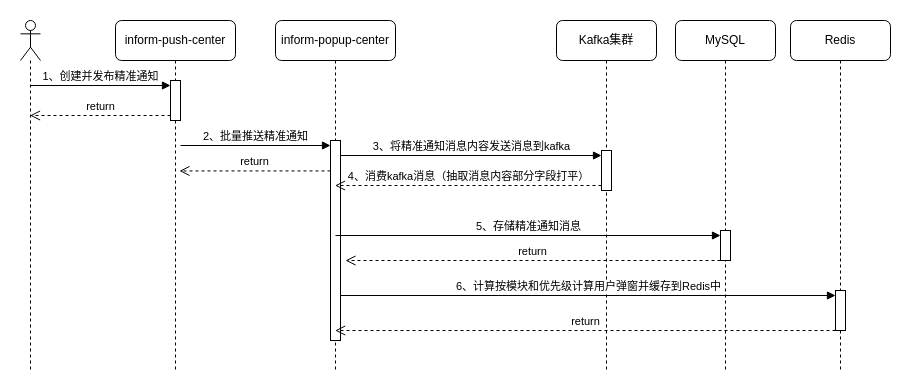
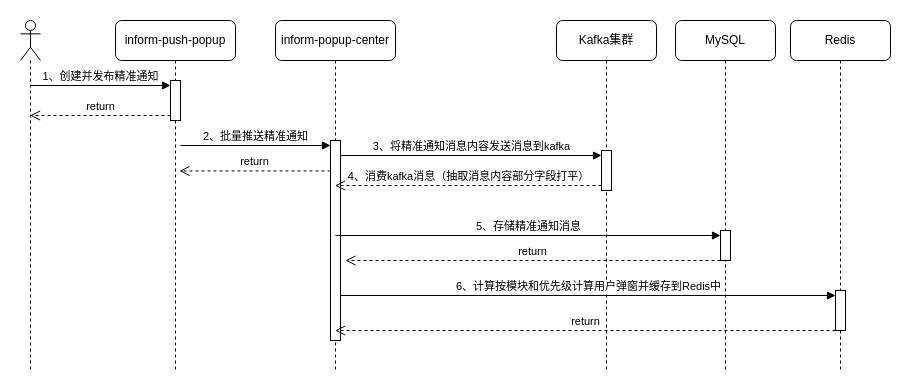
  <mxCell id="0" />
  <mxCell id="1" parent="0" />
- <mxCell id="2" value="inform-push-center" style="shape=umlLifeline;whiteSpace=wrap;html=1;container=1;dropTarget=0;collapsible=0;recursiveResize=0;outlineConnect=0;portConstraint=eastwest;newEdgeStyle={&quot;curved&quot;:0,&quot;rounded&quot;:0};rounded=1;points=[[0,0,0,0,5],[0,1,0,0,-5],[1,0,0,0,5],[1,1,0,0,-5]];perimeter=rectanglePerimeter;targetShapes=umlLifeline;participant=label;" parent="1" vertex="1"><mxGeometry x="115" y="20" width="120" height="350" as="geometry" /></mxCell>
+ <mxCell id="2" value="inform-push-popup" style="shape=umlLifeline;whiteSpace=wrap;html=1;container=1;dropTarget=0;collapsible=0;recursiveResize=0;outlineConnect=0;portConstraint=eastwest;newEdgeStyle={&quot;curved&quot;:0,&quot;rounded&quot;:0};rounded=1;points=[[0,0,0,0,5],[0,1,0,0,-5],[1,0,0,0,5],[1,1,0,0,-5]];perimeter=rectanglePerimeter;targetShapes=umlLifeline;participant=label;" parent="1" vertex="1"><mxGeometry x="115" y="20" width="120" height="350" as="geometry" /></mxCell>
  <mxCell id="3" value="" style="html=1;points=[[0,0,0,0,5],[0,1,0,0,-5],[1,0,0,0,5],[1,1,0,0,-5]];perimeter=orthogonalPerimeter;outlineConnect=0;targetShapes=umlLifeline;portConstraint=eastwest;newEdgeStyle={&quot;curved&quot;:0,&quot;rounded&quot;:0};" parent="2" vertex="1"><mxGeometry x="55" y="60" width="10" height="40" as="geometry" /></mxCell>
  <mxCell id="4" value="" style="shape=umlLifeline;perimeter=lifelinePerimeter;whiteSpace=wrap;html=1;container=1;dropTarget=0;collapsible=0;recursiveResize=0;outlineConnect=0;portConstraint=eastwest;newEdgeStyle={&quot;curved&quot;:0,&quot;rounded&quot;:0};participant=umlActor;" parent="1" vertex="1"><mxGeometry x="20" y="20" width="20" height="350" as="geometry" /></mxCell>
  <mxCell id="5" value="1、创建并发布精准通知" style="html=1;verticalAlign=bottom;endArrow=block;curved=0;rounded=0;entryX=0;entryY=0;entryDx=0;entryDy=5;" parent="1" source="4" target="3" edge="1"><mxGeometry relative="1" as="geometry"><mxPoint x="49" y="85" as="sourcePoint" /></mxGeometry></mxCell>
  <mxCell id="6" value="return" style="html=1;verticalAlign=bottom;endArrow=open;dashed=1;endSize=8;curved=0;rounded=0;exitX=0;exitY=1;exitDx=0;exitDy=-5;" parent="1" source="3" target="4" edge="1"><mxGeometry relative="1" as="geometry"><mxPoint x="49" y="155" as="targetPoint" /></mxGeometry></mxCell>
  <mxCell id="7" value="inform-popup-center" style="shape=umlLifeline;perimeter=lifelinePerimeter;whiteSpace=wrap;html=1;container=1;dropTarget=0;collapsible=0;recursiveResize=0;outlineConnect=0;portConstraint=eastwest;newEdgeStyle={&quot;curved&quot;:0,&quot;rounded&quot;:0};rounded=1;" parent="1" vertex="1"><mxGeometry x="275" y="20" width="120" height="350" as="geometry" /></mxCell>
  <mxCell id="8" value="" style="html=1;points=[[0,0,0,0,5],[0,1,0,0,-5],[1,0,0,0,5],[1,1,0,0,-5]];perimeter=orthogonalPerimeter;outlineConnect=0;targetShapes=umlLifeline;portConstraint=eastwest;newEdgeStyle={&quot;curved&quot;:0,&quot;rounded&quot;:0};" parent="7" vertex="1"><mxGeometry x="55" y="120" width="10" height="200" as="geometry" /></mxCell>
  <mxCell id="9" value="2、批量推送精准通知" style="html=1;verticalAlign=bottom;endArrow=block;curved=0;rounded=0;entryX=0;entryY=0;entryDx=0;entryDy=5;" parent="1" target="8" edge="1"><mxGeometry relative="1" as="geometry"><mxPoint x="180" y="145" as="sourcePoint" /></mxGeometry></mxCell>
  <mxCell id="10" value="return" style="html=1;verticalAlign=bottom;endArrow=open;dashed=1;endSize=8;curved=0;rounded=0;entryX=0.533;entryY=0.803;entryDx=0;entryDy=0;entryPerimeter=0;" parent="1" source="8" edge="1"><mxGeometry relative="1" as="geometry"><mxPoint x="178.96" y="170.45" as="targetPoint" /><mxPoint x="365" y="169.55" as="sourcePoint" /></mxGeometry></mxCell>
  <mxCell id="11" value="Kafka集群" style="shape=umlLifeline;perimeter=lifelinePerimeter;whiteSpace=wrap;html=1;container=1;dropTarget=0;collapsible=0;recursiveResize=0;outlineConnect=0;portConstraint=eastwest;newEdgeStyle={&quot;curved&quot;:0,&quot;rounded&quot;:0};rounded=1;" parent="1" vertex="1"><mxGeometry x="556" y="20" width="100" height="350" as="geometry" /></mxCell>
  <mxCell id="12" value="" style="html=1;points=[[0,0,0,0,5],[0,1,0,0,-5],[1,0,0,0,5],[1,1,0,0,-5]];perimeter=orthogonalPerimeter;outlineConnect=0;targetShapes=umlLifeline;portConstraint=eastwest;newEdgeStyle={&quot;curved&quot;:0,&quot;rounded&quot;:0};" parent="11" vertex="1"><mxGeometry x="45" y="130" width="10" height="40" as="geometry" /></mxCell>
  <mxCell id="13" value="3、将精准通知消息内容发送消息到kafka" style="html=1;verticalAlign=bottom;endArrow=block;curved=0;rounded=0;entryX=0;entryY=0;entryDx=0;entryDy=5;" parent="1" source="8" target="12" edge="1"><mxGeometry relative="1" as="geometry"><mxPoint x="355" y="175" as="sourcePoint" /><mxPoint as="offset" /></mxGeometry></mxCell>
  <mxCell id="14" value="4、消费kafka消息（抽取消息内容部分字段打平）" style="html=1;verticalAlign=bottom;endArrow=open;dashed=1;endSize=8;curved=0;rounded=0;exitX=0;exitY=1;exitDx=0;exitDy=-5;" parent="1" source="12" target="7" edge="1"><mxGeometry x="0.001" relative="1" as="geometry"><mxPoint x="355" y="245" as="targetPoint" /><mxPoint as="offset" /></mxGeometry></mxCell>
  <mxCell id="15" value="MySQL" style="shape=umlLifeline;perimeter=lifelinePerimeter;whiteSpace=wrap;html=1;container=1;dropTarget=0;collapsible=0;recursiveResize=0;outlineConnect=0;portConstraint=eastwest;newEdgeStyle={&quot;curved&quot;:0,&quot;rounded&quot;:0};rounded=1;" parent="1" vertex="1"><mxGeometry x="675" y="20" width="100" height="350" as="geometry" /></mxCell>
  <mxCell id="16" value="" style="html=1;points=[[0,0,0,0,5],[0,1,0,0,-5],[1,0,0,0,5],[1,1,0,0,-5]];perimeter=orthogonalPerimeter;outlineConnect=0;targetShapes=umlLifeline;portConstraint=eastwest;newEdgeStyle={&quot;curved&quot;:0,&quot;rounded&quot;:0};" parent="15" vertex="1"><mxGeometry x="45" y="210" width="10" height="30" as="geometry" /></mxCell>
  <mxCell id="17" value="5、存储精准通知消息" style="html=1;verticalAlign=bottom;endArrow=block;curved=0;rounded=0;entryX=0;entryY=0;entryDx=0;entryDy=5;" parent="1" target="16" edge="1"><mxGeometry relative="1" as="geometry"><mxPoint x="335" y="235" as="sourcePoint" /></mxGeometry></mxCell>
  <mxCell id="18" value="return" style="html=1;verticalAlign=bottom;endArrow=open;dashed=1;endSize=8;curved=0;rounded=0;" parent="1" edge="1"><mxGeometry relative="1" as="geometry"><mxPoint x="345" y="260" as="targetPoint" /><mxPoint x="720" y="260" as="sourcePoint" /></mxGeometry></mxCell>
  <mxCell id="19" value="Redis" style="shape=umlLifeline;perimeter=lifelinePerimeter;whiteSpace=wrap;html=1;container=1;dropTarget=0;collapsible=0;recursiveResize=0;outlineConnect=0;portConstraint=eastwest;newEdgeStyle={&quot;curved&quot;:0,&quot;rounded&quot;:0};rounded=1;" parent="1" vertex="1"><mxGeometry x="790" y="20" width="100" height="350" as="geometry" /></mxCell>
  <mxCell id="20" value="" style="html=1;points=[[0,0,0,0,5],[0,1,0,0,-5],[1,0,0,0,5],[1,1,0,0,-5]];perimeter=orthogonalPerimeter;outlineConnect=0;targetShapes=umlLifeline;portConstraint=eastwest;newEdgeStyle={&quot;curved&quot;:0,&quot;rounded&quot;:0};" parent="19" vertex="1"><mxGeometry x="45" y="270" width="10" height="40" as="geometry" /></mxCell>
  <mxCell id="21" value="6、计算按模块和优先级计算用户弹窗并缓存到Redis中" style="html=1;verticalAlign=bottom;endArrow=block;curved=0;rounded=0;entryX=0;entryY=0;entryDx=0;entryDy=5;" parent="1" target="20" edge="1"><mxGeometry relative="1" as="geometry"><mxPoint x="340" y="295" as="sourcePoint" /></mxGeometry></mxCell>
  <mxCell id="22" value="return" style="html=1;verticalAlign=bottom;endArrow=open;dashed=1;endSize=8;curved=0;rounded=0;" parent="1" edge="1"><mxGeometry relative="1" as="geometry"><mxPoint x="334.667" y="330" as="targetPoint" /><mxPoint x="835" y="330" as="sourcePoint" /></mxGeometry></mxCell>
